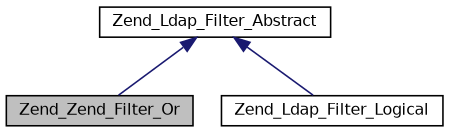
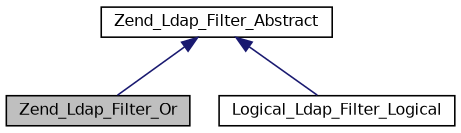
  digraph {
    node [color=black fillcolor=white fontname=Helvetica fontsize=10 shape=record style=filled]
    edge [color=midnightblue dir=back fontname=Helvetica fontsize=10 labelfontname=Helvetica labelfontsize=10 style=solid]
-   n1 [fillcolor=grey75 fontcolor=black height=0.2 label=Zend_Zend_Filter_Or width=0.4]
-   n2 [height=0.2 label=Zend_Ldap_Filter_Logical width=0.4]
+   n1 [fillcolor=grey75 fontcolor=black height=0.2 label=Zend_Ldap_Filter_Or width=0.4]
+   n2 [height=0.2 label=Logical_Ldap_Filter_Logical width=0.4]
    n3 [height=0.2 label=Zend_Ldap_Filter_Abstract width=0.4]
    n3 -> n1
    n3 -> n2
  }
